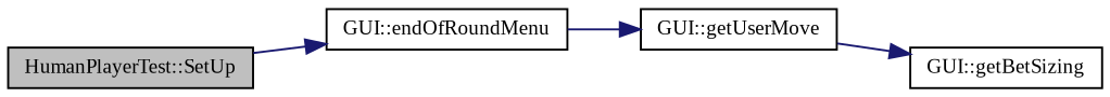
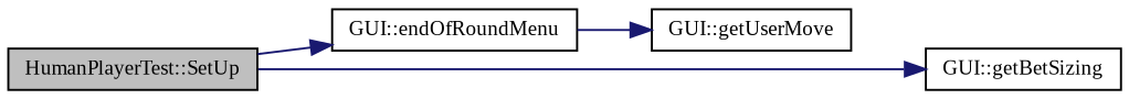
  digraph {
    fontname="Liberation Serif"
    rankdir=LR
    node [color=black fillcolor=white fontname="Liberation Serif" fontsize=10 shape=record style=filled]
    edge [color=midnightblue fontname="Liberation Serif" fontsize=10 labelfontname=Helvetica labelfontsize=10 style=solid]
    n1 [fillcolor=grey75 fontcolor=black height=0.2 label="HumanPlayerTest::SetUp" width=0.4]
    n2 [height=0.2 label="GUI::endOfRoundMenu" width=0.4]
    n3 [height=0.2 label="GUI::getBetSizing" width=0.4]
    n4 [height=0.2 label="GUI::getUserMove" width=0.4]
    n1 -> n2
-   n4 -> n3
+   n1 -> n3
    n2 -> n4
  }
